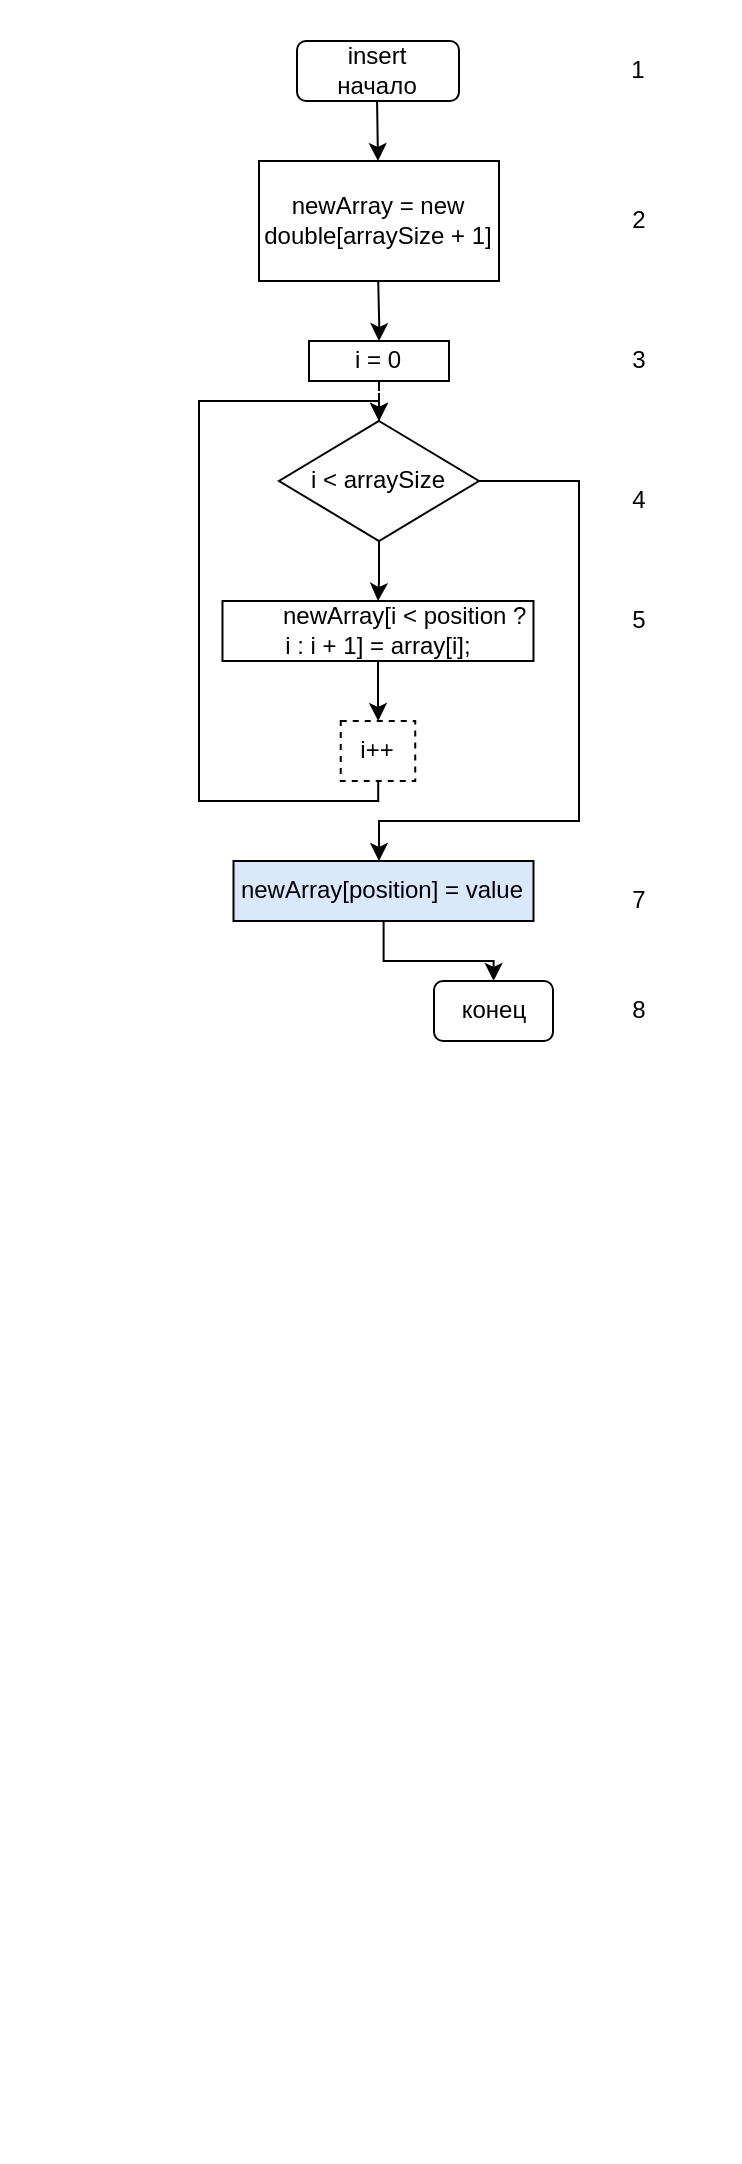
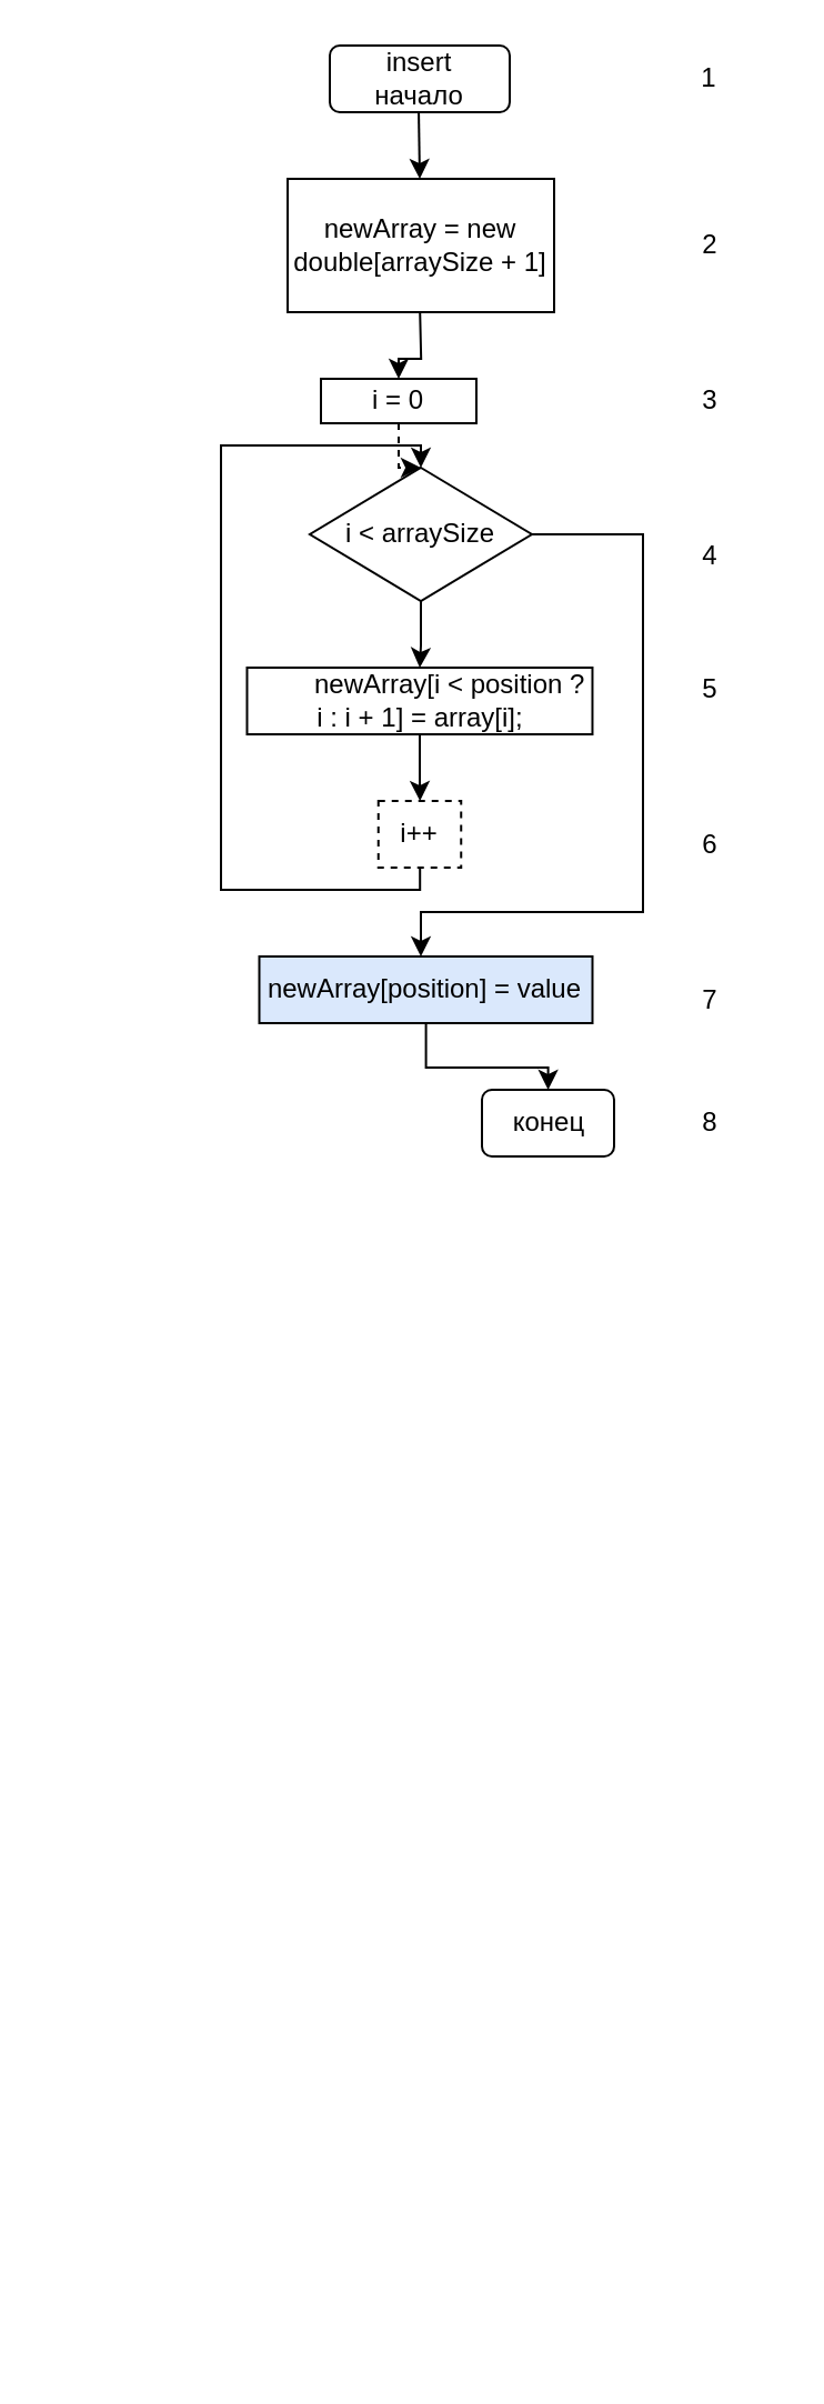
  <mxCell id="0" />
  <mxCell id="1" parent="0" />
  <mxCell id="2" value="" style="edgeStyle=orthogonalEdgeStyle;rounded=0;orthogonalLoop=1;jettySize=auto;html=1;" parent="1" edge="1"><mxGeometry relative="1" as="geometry"><mxPoint x="188.029" y="50" as="sourcePoint" /><mxPoint x="188.5" y="80" as="targetPoint" /></mxGeometry></mxCell>
  <mxCell id="3" value="insert&lt;br&gt;начало" style="rounded=1;whiteSpace=wrap;html=1;" parent="1" vertex="1"><mxGeometry x="148" y="20" width="81" height="30" as="geometry" /></mxCell>
  <mxCell id="4" value="" style="edgeStyle=orthogonalEdgeStyle;rounded=0;orthogonalLoop=1;jettySize=auto;html=1;entryX=0.5;entryY=0;entryDx=0;entryDy=0;" parent="1" edge="1"><mxGeometry relative="1" as="geometry"><mxPoint x="152.51" y="823" as="targetPoint" /><Array as="points"><mxPoint x="152.51" y="1060" /><mxPoint x="20.51" y="1060" /><mxPoint x="20.51" y="800" /><mxPoint x="152.51" y="800" /></Array></mxGeometry></mxCell>
  <mxCell id="5" value="1" style="text;html=1;strokeColor=none;fillColor=none;align=center;verticalAlign=middle;whiteSpace=wrap;rounded=0;" parent="1" vertex="1"><mxGeometry x="289" y="20" width="60" height="30" as="geometry" /></mxCell>
  <mxCell id="6" value="2" style="text;html=1;align=center;verticalAlign=middle;resizable=0;points=[];autosize=1;strokeColor=none;fillColor=none;" parent="1" vertex="1"><mxGeometry x="309" y="100" width="20" height="20" as="geometry" /></mxCell>
  <mxCell id="7" value="конец" style="rounded=1;whiteSpace=wrap;html=1;" parent="1" vertex="1"><mxGeometry x="216.5" y="490" width="59.5" height="30" as="geometry" /></mxCell>
  <mxCell id="8" value="3" style="text;html=1;align=center;verticalAlign=middle;resizable=0;points=[];autosize=1;strokeColor=none;fillColor=none;" parent="1" vertex="1"><mxGeometry x="309" y="170" width="20" height="20" as="geometry" /></mxCell>
  <mxCell id="9" value="" style="edgeStyle=orthogonalEdgeStyle;rounded=0;orthogonalLoop=1;jettySize=auto;html=1;" parent="1" target="16" edge="1"><mxGeometry relative="1" as="geometry"><mxPoint x="188.6" y="140" as="sourcePoint" /></mxGeometry></mxCell>
  <mxCell id="10" value="" style="edgeStyle=orthogonalEdgeStyle;rounded=0;orthogonalLoop=1;jettySize=auto;html=1;" parent="1" source="12" target="14" edge="1"><mxGeometry relative="1" as="geometry" /></mxCell>
  <mxCell id="11" style="edgeStyle=orthogonalEdgeStyle;rounded=0;orthogonalLoop=1;jettySize=auto;html=1;" parent="1" source="12" edge="1"><mxGeometry relative="1" as="geometry"><mxPoint x="189" y="430" as="targetPoint" /><Array as="points"><mxPoint x="289" y="240" /><mxPoint x="289" y="410" /><mxPoint x="189" y="410" /></Array></mxGeometry></mxCell>
  <mxCell id="12" value="i &amp;lt; arraySize" style="rhombus;whiteSpace=wrap;html=1;" parent="1" vertex="1"><mxGeometry x="139" y="210" width="100" height="60" as="geometry" /></mxCell>
  <mxCell id="13" value="" style="edgeStyle=orthogonalEdgeStyle;rounded=0;orthogonalLoop=1;jettySize=auto;html=1;" parent="1" source="14" target="18" edge="1"><mxGeometry relative="1" as="geometry" /></mxCell>
  <mxCell id="14" value="&lt;div style=&quot;font-family: &amp;#34;helvetica&amp;#34;&quot;&gt;&amp;nbsp; &amp;nbsp; &amp;nbsp; &amp;nbsp; newArray[i &amp;lt; position ? i : i + 1] = array[i];&lt;/div&gt;" style="whiteSpace=wrap;html=1;" parent="1" vertex="1"><mxGeometry x="110.74" y="300" width="155.5" height="30" as="geometry" /></mxCell>
  <mxCell id="15" value="" style="edgeStyle=orthogonalEdgeStyle;rounded=0;orthogonalLoop=1;jettySize=auto;html=1;dashed=1;" parent="1" source="16" target="12" edge="1"><mxGeometry relative="1" as="geometry" /></mxCell>
- <mxCell id="16" value="i = 0" style="whiteSpace=wrap;html=1;" parent="1" vertex="1"><mxGeometry x="154" y="170" width="70" height="20" as="geometry" /></mxCell>
+ <mxCell id="16" value="i = 0" style="whiteSpace=wrap;html=1;" parent="1" vertex="1"><mxGeometry x="144" y="170" width="70" height="20" as="geometry" /></mxCell>
  <mxCell id="17" style="edgeStyle=orthogonalEdgeStyle;rounded=0;orthogonalLoop=1;jettySize=auto;html=1;" parent="1" source="18" edge="1"><mxGeometry relative="1" as="geometry"><mxPoint x="189" y="210" as="targetPoint" /><Array as="points"><mxPoint x="189" y="400" /><mxPoint x="99" y="400" /><mxPoint x="99" y="200" /><mxPoint x="189" y="200" /></Array></mxGeometry></mxCell>
  <mxCell id="18" value="&lt;div style=&quot;font-family: &amp;#34;helvetica&amp;#34;&quot;&gt;i++&lt;/div&gt;" style="whiteSpace=wrap;html=1;dashed=1;" parent="1" vertex="1"><mxGeometry x="169.87" y="360" width="37.25" height="30" as="geometry" /></mxCell>
  <mxCell id="19" value="" style="edgeStyle=orthogonalEdgeStyle;rounded=0;orthogonalLoop=1;jettySize=auto;html=1;" parent="1" source="20" target="7" edge="1"><mxGeometry relative="1" as="geometry" /></mxCell>
  <mxCell id="20" value="&lt;div style=&quot;font-family: &amp;#34;helvetica&amp;#34;&quot;&gt;newArray[position] = value&lt;/div&gt;" style="whiteSpace=wrap;html=1;fillColor=#dae8fc;" parent="1" vertex="1"><mxGeometry x="116.25" y="430" width="150" height="30" as="geometry" /></mxCell>
  <mxCell id="21" value="4" style="text;html=1;align=center;verticalAlign=middle;resizable=0;points=[];autosize=1;strokeColor=none;fillColor=none;" parent="1" vertex="1"><mxGeometry x="309" y="240" width="20" height="20" as="geometry" /></mxCell>
  <mxCell id="22" value="5" style="text;html=1;align=center;verticalAlign=middle;resizable=0;points=[];autosize=1;strokeColor=none;fillColor=none;" parent="1" vertex="1"><mxGeometry x="309" y="300" width="20" height="20" as="geometry" /></mxCell>
+ <mxCell id="23" value="6" style="text;html=1;align=center;verticalAlign=middle;resizable=0;points=[];autosize=1;strokeColor=none;fillColor=none;" parent="1" vertex="1"><mxGeometry x="309" y="370" width="20" height="20" as="geometry" /></mxCell>
  <mxCell id="24" value="7" style="text;html=1;align=center;verticalAlign=middle;resizable=0;points=[];autosize=1;strokeColor=none;fillColor=none;" parent="1" vertex="1"><mxGeometry x="309" y="440" width="20" height="20" as="geometry" /></mxCell>
  <mxCell id="25" value="8" style="text;html=1;align=center;verticalAlign=middle;resizable=0;points=[];autosize=1;strokeColor=none;fillColor=none;" parent="1" vertex="1"><mxGeometry x="309" y="495" width="20" height="20" as="geometry" /></mxCell>
  <mxCell id="26" value="newArray = new double[arraySize + 1]" style="rounded=0;whiteSpace=wrap;html=1;" parent="1" vertex="1"><mxGeometry x="129" y="80" width="120" height="60" as="geometry" /></mxCell>
